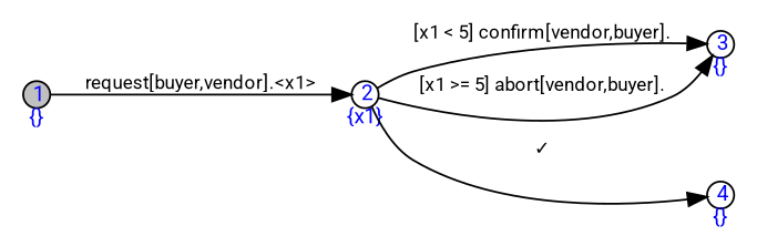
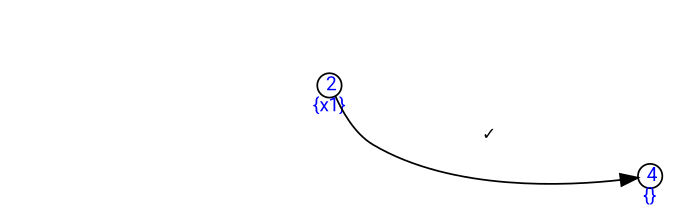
  digraph {
    fontname=Roboto
    nodesep=0.5
    rankdir=LR
    node [fillcolor=gray fixedsize=true fontcolor=blue fontname=Roboto fontsize=11 shape=circle style=solid]
    edge [fontcolor=black fontname=Roboto fontsize=10]
-   n1 [label="\n 1\n{}" style=filled width=0.2]
    n2 [label=" \n 2\n{x1}" width=0.2]
-   n3 [label=" \n 3\n{}" width=0.2]
    n4 [label=" \n 4\n{}" width=0.2]
-   n1 -> n2 [label="request[buyer,vendor].<x1>"]
-   n2 -> n3 [label="[x1 < 5] confirm[vendor,buyer]."]
-   n2 -> n3 [label="[x1 >= 5] abort[vendor,buyer]."]
    n2 -> n4 [label="&#x2713;"]
  }
